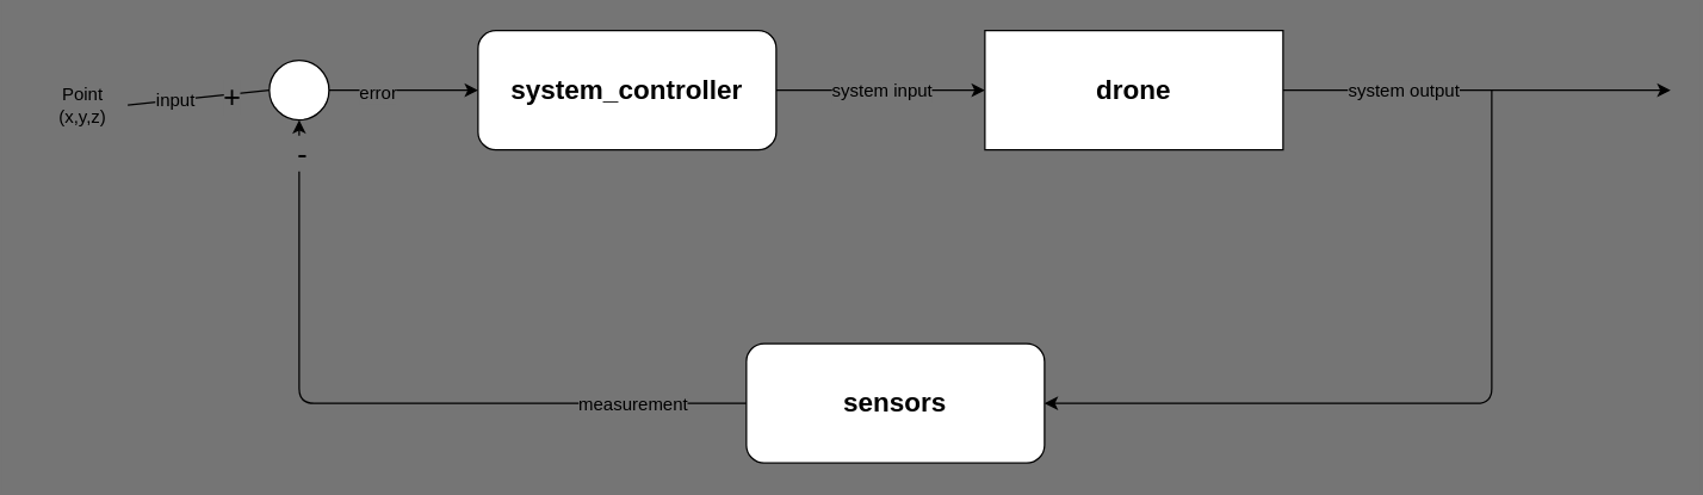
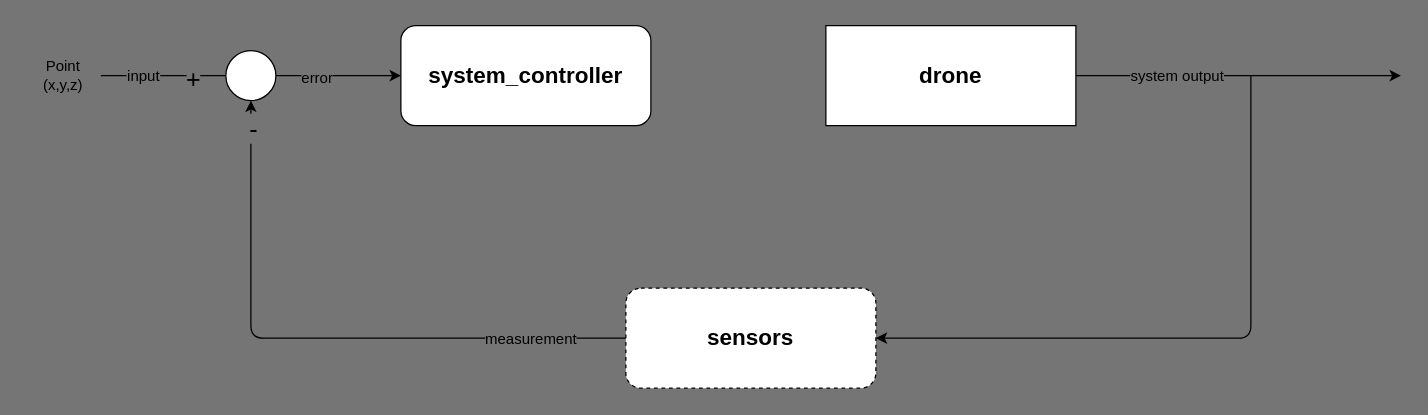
  <mxCell id="0" />
  <mxCell id="1" parent="0" />
- <mxCell id="2" style="edgeStyle=none;html=1;entryX=0;entryY=0.5;entryDx=0;entryDy=0;" edge="1" parent="1" source="4" target="7"><mxGeometry relative="1" as="geometry" /></mxCell>
- <mxCell id="3" value="system input" style="edgeLabel;html=1;align=center;verticalAlign=middle;resizable=0;points=[];fontSize=12;fontColor=default;labelBackgroundColor=#757575;" vertex="1" connectable="0" parent="2"><mxGeometry x="0.2" y="-2" relative="1" as="geometry"><mxPoint x="-14" y="-2" as="offset" /></mxGeometry></mxCell>
  <mxCell id="4" value="&lt;font style=&quot;font-size: 18px&quot;&gt;&lt;b&gt;system_controller&lt;/b&gt;&lt;/font&gt;" style="rounded=1;whiteSpace=wrap;html=1;glass=0;shadow=0;sketch=0;" parent="1" vertex="1"><mxGeometry x="320" y="20" width="200" height="80" as="geometry" /></mxCell>
  <mxCell id="5" style="edgeStyle=none;html=1;" edge="1" parent="1" source="7"><mxGeometry relative="1" as="geometry"><mxPoint x="1120" y="60" as="targetPoint" /><Array as="points" /></mxGeometry></mxCell>
  <mxCell id="6" value="system output" style="edgeLabel;html=1;align=center;verticalAlign=middle;resizable=0;points=[];fontSize=12;fontColor=default;labelBackgroundColor=#757575;" vertex="1" connectable="0" parent="5"><mxGeometry x="0.215" y="-1" relative="1" as="geometry"><mxPoint x="-78" y="-1" as="offset" /></mxGeometry></mxCell>
  <mxCell id="7" value="&lt;font style=&quot;font-size: 18px&quot;&gt;&lt;b&gt;drone&lt;/b&gt;&lt;/font&gt;" style="whiteSpace=wrap;html=1;glass=0;shadow=0;sketch=0;rounded=0;" vertex="1" parent="1"><mxGeometry x="660" y="20" width="200" height="80" as="geometry" /></mxCell>
  <mxCell id="8" style="edgeStyle=none;html=1;exitX=0;exitY=0.5;exitDx=0;exitDy=0;entryX=0.5;entryY=1;entryDx=0;entryDy=0;" edge="1" parent="1" source="11" target="16"><mxGeometry relative="1" as="geometry"><mxPoint x="200" y="100" as="targetPoint" /><Array as="points"><mxPoint x="200" y="270" /></Array></mxGeometry></mxCell>
  <mxCell id="9" value="-" style="edgeLabel;html=1;align=center;verticalAlign=middle;resizable=0;points=[];labelBackgroundColor=#757575;fontSize=20;" vertex="1" connectable="0" parent="8"><mxGeometry x="0.914" y="-1" relative="1" as="geometry"><mxPoint as="offset" /></mxGeometry></mxCell>
  <mxCell id="10" value="&lt;span style=&quot;&quot;&gt;measurement&lt;/span&gt;" style="edgeLabel;html=1;align=center;verticalAlign=middle;resizable=0;points=[];fontSize=12;fontColor=default;labelBackgroundColor=#757575;" vertex="1" connectable="0" parent="8"><mxGeometry x="-0.687" y="3" relative="1" as="geometry"><mxPoint y="-3" as="offset" /></mxGeometry></mxCell>
- <mxCell id="11" value="&lt;font style=&quot;font-size: 18px&quot;&gt;&lt;b&gt;sensors&lt;/b&gt;&lt;/font&gt;" style="rounded=1;whiteSpace=wrap;html=1;glass=0;shadow=0;sketch=0;" vertex="1" parent="1"><mxGeometry x="500" y="230" width="200" height="80" as="geometry" /></mxCell>
+ <mxCell id="11" value="&lt;font style=&quot;font-size: 18px&quot;&gt;&lt;b&gt;sensors&lt;/b&gt;&lt;/font&gt;" style="rounded=1;whiteSpace=wrap;html=1;glass=0;shadow=0;sketch=0;dashed=1;" vertex="1" parent="1"><mxGeometry x="500" y="230" width="200" height="80" as="geometry" /></mxCell>
  <mxCell id="12" value="" style="endArrow=classic;html=1;entryX=1;entryY=0.5;entryDx=0;entryDy=0;" edge="1" parent="1" target="11"><mxGeometry width="50" height="50" relative="1" as="geometry"><mxPoint x="1000" y="60" as="sourcePoint" /><mxPoint x="760" y="280" as="targetPoint" /><Array as="points"><mxPoint x="1000" y="270" /></Array></mxGeometry></mxCell>
  <mxCell id="13" value="" style="endArrow=classic;html=1;entryX=0;entryY=0.5;entryDx=0;entryDy=0;startArrow=none;exitX=1;exitY=0.5;exitDx=0;exitDy=0;" edge="1" parent="1" source="16" target="4"><mxGeometry width="50" height="50" relative="1" as="geometry"><mxPoint x="100" y="60" as="sourcePoint" /><mxPoint x="640" y="170" as="targetPoint" /></mxGeometry></mxCell>
  <mxCell id="14" value="error" style="edgeLabel;html=1;align=center;verticalAlign=middle;resizable=0;points=[];fontSize=12;fontColor=default;labelBackgroundColor=#757575;" vertex="1" connectable="0" parent="13"><mxGeometry x="-0.36" y="-1" relative="1" as="geometry"><mxPoint as="offset" /></mxGeometry></mxCell>
- <mxCell id="15" value="Point (x,y,z)" style="text;html=1;strokeColor=none;fillColor=none;align=center;verticalAlign=middle;whiteSpace=wrap;rounded=0;" vertex="1" parent="1"><mxGeometry x="25" y="55" width="60" height="30" as="geometry" /></mxCell>
+ <mxCell id="15" value="Point (x,y,z)" style="text;html=1;strokeColor=none;fillColor=none;align=center;verticalAlign=middle;whiteSpace=wrap;rounded=0;" vertex="1" parent="1"><mxGeometry x="20" y="45" width="60" height="30" as="geometry" /></mxCell>
  <mxCell id="16" value="" style="ellipse;whiteSpace=wrap;html=1;aspect=fixed;" vertex="1" parent="1"><mxGeometry x="180" y="40" width="40" height="40" as="geometry" /></mxCell>
  <mxCell id="17" value="" style="endArrow=none;html=1;entryX=0;entryY=0.5;entryDx=0;entryDy=0;exitX=1;exitY=0.5;exitDx=0;exitDy=0;" edge="1" parent="1" source="15" target="16"><mxGeometry width="50" height="50" relative="1" as="geometry"><mxPoint x="100" y="60" as="sourcePoint" /><mxPoint x="320" y="60" as="targetPoint" /></mxGeometry></mxCell>
  <mxCell id="18" value="+" style="edgeLabel;html=1;align=center;verticalAlign=middle;resizable=0;points=[];labelBackgroundColor=#757575;fontSize=20;" vertex="1" connectable="0" parent="17"><mxGeometry x="0.465" y="-1" relative="1" as="geometry"><mxPoint as="offset" /></mxGeometry></mxCell>
  <mxCell id="19" value="input" style="edgeLabel;html=1;align=center;verticalAlign=middle;resizable=0;points=[];fontSize=12;fontColor=default;labelBackgroundColor=#757575;" vertex="1" connectable="0" parent="17"><mxGeometry x="-0.35" y="-3" relative="1" as="geometry"><mxPoint y="-3" as="offset" /></mxGeometry></mxCell>
